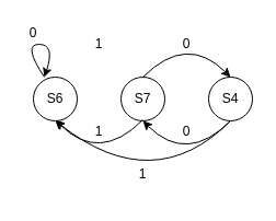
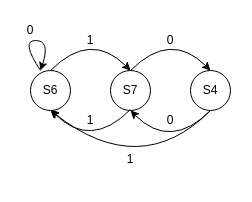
  <mxCell id="0" />
  <mxCell id="1" parent="0" />
  <mxCell id="2" value="S6" style="ellipse;whiteSpace=wrap;html=1;" vertex="1" parent="1"><mxGeometry width="40" height="40" as="geometry" x="30" y="70" /></mxCell>
  <mxCell id="3" value="S7" style="ellipse;whiteSpace=wrap;html=1;" vertex="1" parent="1"><mxGeometry x="110" width="40" height="40" as="geometry" y="70" /></mxCell>
  <mxCell id="4" value="S4" style="ellipse;whiteSpace=wrap;html=1;" vertex="1" parent="1"><mxGeometry x="190" width="40" height="40" as="geometry" y="70" /></mxCell>
+ <mxCell id="5" value="" style="curved=1;endArrow=classic;html=1;exitX=0.5;exitY=0;exitDx=0;exitDy=0;entryX=0.5;entryY=0;entryDx=0;entryDy=0;" edge="1" parent="1" source="2" target="3"><mxGeometry width="50" height="50" relative="1" as="geometry"><mxPoint x="40" y="180" as="sourcePoint" /><mxPoint x="90" y="130" as="targetPoint" /><Array as="points"><mxPoint x="90" y="30" /></Array></mxGeometry></mxCell>
  <mxCell id="6" value="" style="curved=1;endArrow=classic;html=1;exitX=0.5;exitY=0;exitDx=0;exitDy=0;entryX=0.5;entryY=0;entryDx=0;entryDy=0;" edge="1" parent="1"><mxGeometry width="50" height="50" relative="1" as="geometry"><mxPoint x="130" as="sourcePoint" y="70" /><mxPoint x="210" as="targetPoint" y="70" /><Array as="points"><mxPoint x="170" y="30" /></Array></mxGeometry></mxCell>
  <mxCell id="7" value="1" style="text;html=1;strokeColor=none;fillColor=none;align=center;verticalAlign=middle;whiteSpace=wrap;rounded=0;" vertex="1" parent="1"><mxGeometry x="80" y="30" width="20" height="20" as="geometry" /></mxCell>
  <mxCell id="8" value="0" style="text;html=1;strokeColor=none;fillColor=none;align=center;verticalAlign=middle;whiteSpace=wrap;rounded=0;" vertex="1" parent="1"><mxGeometry x="160" y="30" width="20" height="20" as="geometry" /></mxCell>
  <mxCell id="9" value="" style="curved=1;endArrow=classic;html=1;exitX=0.5;exitY=0;exitDx=0;exitDy=0;entryX=0.5;entryY=0;entryDx=0;entryDy=0;" edge="1" parent="1"><mxGeometry width="50" height="50" relative="1" as="geometry"><mxPoint x="210" y="110" as="sourcePoint" /><mxPoint x="130" y="110" as="targetPoint" /><Array as="points"><mxPoint x="170" y="150" /></Array></mxGeometry></mxCell>
  <mxCell id="10" value="1" style="text;html=1;strokeColor=none;fillColor=none;align=center;verticalAlign=middle;whiteSpace=wrap;rounded=0;" vertex="1" parent="1"><mxGeometry x="80" y="110" width="20" height="20" as="geometry" /></mxCell>
  <mxCell id="11" value="0" style="text;html=1;strokeColor=none;fillColor=none;align=center;verticalAlign=middle;whiteSpace=wrap;rounded=0;" vertex="1" parent="1"><mxGeometry x="160" y="110" width="20" height="20" as="geometry" /></mxCell>
  <mxCell id="12" value="" style="curved=1;endArrow=classic;html=1;exitX=0.5;exitY=1;exitDx=0;exitDy=0;entryX=0.5;entryY=0;entryDx=0;entryDy=0;" edge="1" parent="1" source="4"><mxGeometry width="50" height="50" relative="1" as="geometry"><mxPoint x="130" y="110" as="sourcePoint" /><mxPoint x="50" y="110" as="targetPoint" /><Array as="points"><mxPoint x="140" y="180" /></Array></mxGeometry></mxCell>
  <mxCell id="13" value="1" style="text;html=1;strokeColor=none;fillColor=none;align=center;verticalAlign=middle;whiteSpace=wrap;rounded=0;" vertex="1" parent="1"><mxGeometry x="120" y="149" width="20" height="20" as="geometry" /></mxCell>
  <mxCell id="14" value="" style="curved=1;endArrow=classic;html=1;exitX=0.5;exitY=0;exitDx=0;exitDy=0;entryX=0.5;entryY=0;entryDx=0;entryDy=0;" edge="1" parent="1"><mxGeometry width="50" height="50" relative="1" as="geometry"><mxPoint x="130" y="109" as="sourcePoint" /><mxPoint x="50" y="109" as="targetPoint" /><Array as="points"><mxPoint x="90" y="149" /></Array></mxGeometry></mxCell>
  <mxCell id="15" value="" style="curved=1;endArrow=classic;html=1;exitX=0.5;exitY=0;exitDx=0;exitDy=0;" edge="1" parent="1"><mxGeometry width="50" height="50" relative="1" as="geometry"><mxPoint x="40" as="sourcePoint" y="70" /><mxPoint x="40" as="targetPoint" y="70" /><Array as="points"><mxPoint x="20" y="40" /><mxPoint x="50" y="40" /></Array></mxGeometry></mxCell>
  <mxCell id="16" value="0" style="text;html=1;strokeColor=none;fillColor=none;align=center;verticalAlign=middle;whiteSpace=wrap;rounded=0;" vertex="1" parent="1"><mxGeometry x="20" y="20" width="20" height="20" as="geometry" /></mxCell>
